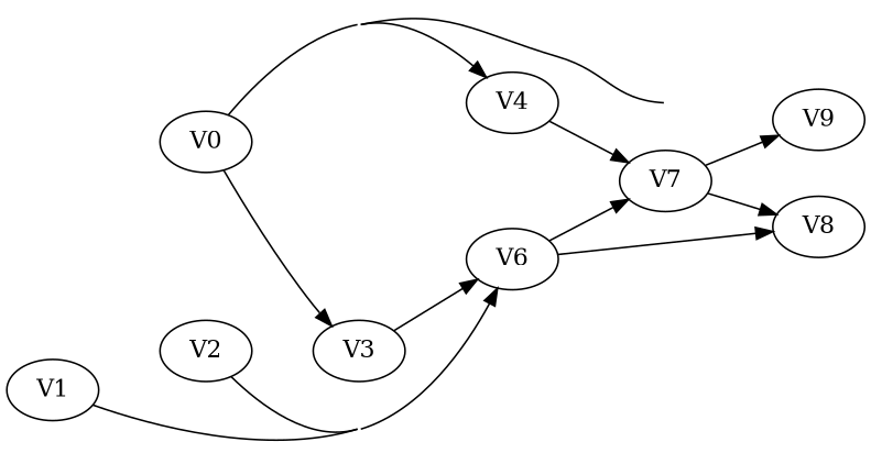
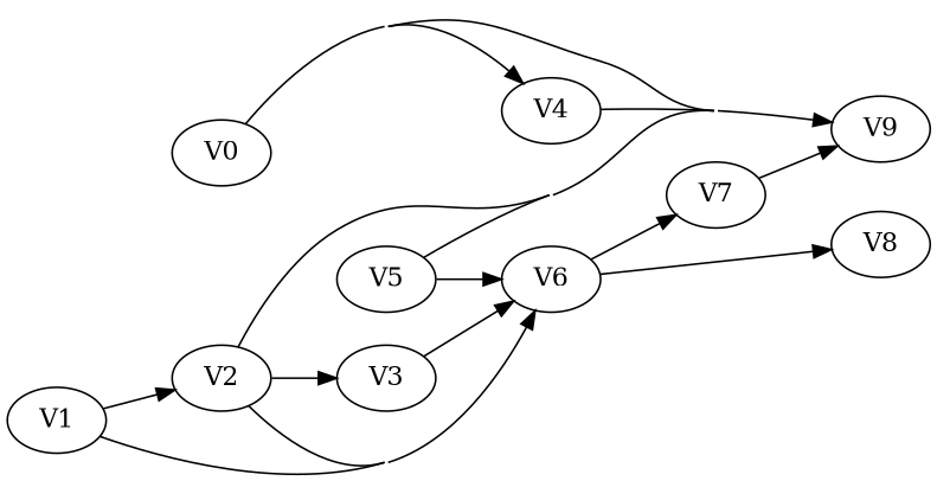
  strict digraph {
    concentrate=True
    rankdir=LR
    V0
    V3
    V4
    V9
    V6
    V1
    V2
    V7
    V8
-   V0 -> V3
+   V5
+   V2 -> V3
    V0 -> V4
    V0 -> V9
    V3 -> V6
-   V4 -> V7
+   V4 -> V9
    V6 -> V7
    V6 -> V8
    V1 -> V6
+   V1 -> V2
+   V2 -> V9
    V2 -> V6
    V7 -> V9
-   V7 -> V8
+   V5 -> V9
+   V5 -> V6
  }
